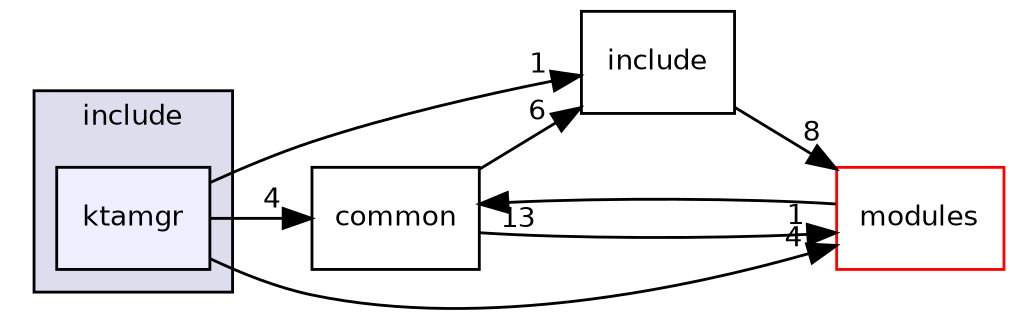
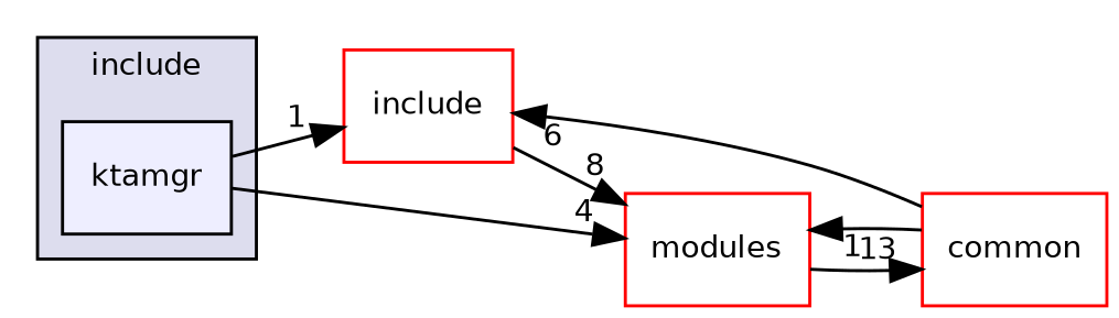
  digraph {
    compound=true
    rankdir=LR
    node [fillcolor=white fontname=Helvetica fontsize=10 shape=box style=filled]
    edge [headlabel=4 labeldistance=1.5 labelfontname=Helvetica labelfontsize=10]
    n1 [fillcolor="#eeeeff" label=ktamgr pencolor=black]
-   n2 [color=black label=common]
-   n3 [label=include fillcolor="" style=""]
+   n2 [color=red label=common]
+   n3 [label=include color=red fillcolor="" style=""]
    n4 [color=red label=modules]
    subgraph cluster_1 {
      bgcolor="#ddddee"
      fontname=Helvetica
      fontsize=10
      label=include
      pencolor=black
      n1
    }
-   n1 -> n2
    n1 -> n3 [headlabel=1]
    n1 -> n4
    n2 -> n3 [headlabel=6]
    n2 -> n4 [headlabel=1]
    n3 -> n4 [headlabel=8]
    n4 -> n2 [headlabel=13]
  }
